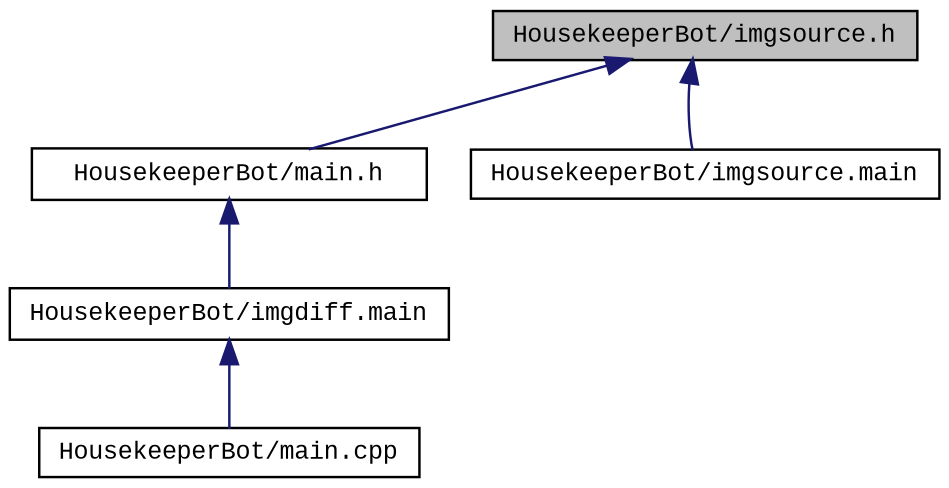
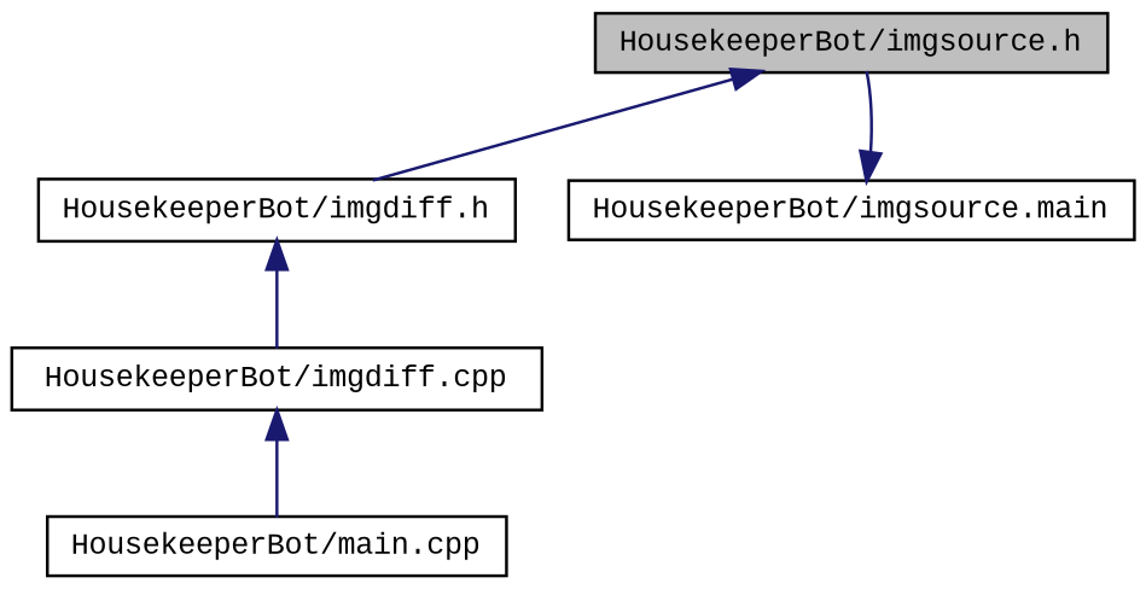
  digraph {
    fontname="Liberation Mono"
    node [color=black fillcolor=white fontname="Liberation Mono" fontsize=10 shape=record style=filled]
    edge [color=midnightblue dir=back fontname="Liberation Mono" fontsize=10 labelfontname=Helvetica labelfontsize=10 style=solid]
    n1 [fillcolor=grey75 fontcolor=black height=0.2 label="HousekeeperBot/imgsource.h" width=0.4]
-   n2 [height=0.2 label="HousekeeperBot/main.h" width=0.4]
+   n2 [height=0.2 label="HousekeeperBot/imgdiff.h" width=0.4]
    n3 [height=0.2 label="HousekeeperBot/imgsource.main" width=0.4]
-   n4 [height=0.2 label="HousekeeperBot/imgdiff.main" width=0.4]
+   n4 [height=0.2 label="HousekeeperBot/imgdiff.cpp" width=0.4]
    n5 [height=0.2 label="HousekeeperBot/main.cpp" width=0.4]
    n1 -> n2
-   n1 -> n3
+   n3 -> n1
    n2 -> n4
    n4 -> n5
  }
